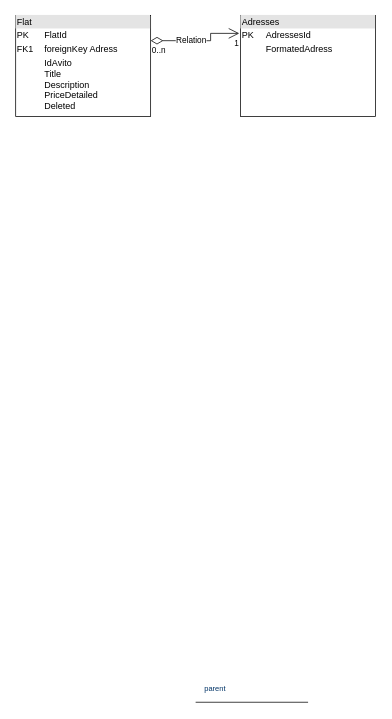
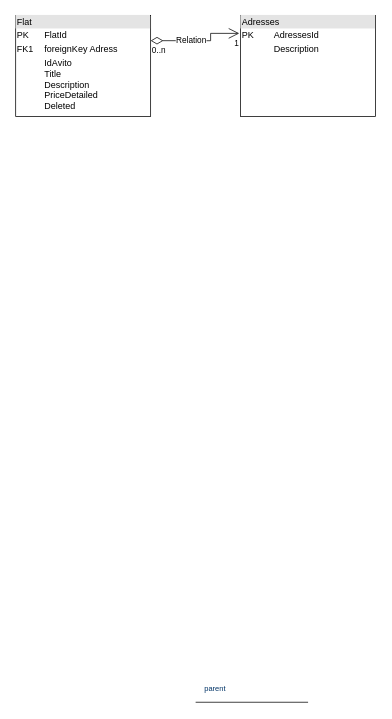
  <mxCell id="0" />
  <mxCell id="1" parent="0" />
  <mxCell id="2" value="" style="endArrow=none;edgeStyle=orthogonalEdgeStyle;" parent="1" edge="1"><mxGeometry x="190" y="950" as="geometry"><mxPoint x="260" y="936.16" as="sourcePoint" /><mxPoint x="410" y="936.16" as="targetPoint" /></mxGeometry></mxCell>
  <mxCell id="3" value="parent" style="resizable=0;align=left;verticalAlign=bottom;labelBackgroundColor=#ffffff;fontSize=10;strokeColor=#003366;shadow=1;fillColor=#D4E1F5;fontColor=#003366" parent="2" connectable="0" vertex="1"><mxGeometry x="-1" relative="1" as="geometry"><mxPoint x="10" y="-10" as="offset" /></mxGeometry></mxCell>
  <mxCell id="4" value="&lt;div style=&quot;box-sizing:border-box;width:100%;background:#e4e4e4;padding:2px;&quot;&gt;Flat&lt;/div&gt;&lt;table style=&quot;width:100%;font-size:1em;&quot; cellpadding=&quot;2&quot; cellspacing=&quot;0&quot;&gt;&lt;tbody&gt;&lt;tr&gt;&lt;td&gt;PK&lt;/td&gt;&lt;td&gt;FlatId&lt;/td&gt;&lt;/tr&gt;&lt;tr&gt;&lt;td&gt;FK1&lt;/td&gt;&lt;td&gt;foreignKey Adress&lt;br&gt;&lt;/td&gt;&lt;/tr&gt;&lt;tr&gt;&lt;td&gt;&lt;/td&gt;&lt;td&gt;IdAvito&lt;br&gt;Title&lt;br&gt;Description&lt;br&gt;PriceDetailed&lt;br&gt;Deleted&lt;br&gt;&lt;br&gt;&lt;/td&gt;&lt;/tr&gt;&lt;/tbody&gt;&lt;/table&gt;" style="verticalAlign=top;align=left;overflow=fill;html=1;" vertex="1" parent="1"><mxGeometry x="20" y="20" width="180" height="135" as="geometry" /></mxCell>
- <mxCell id="5" value="&lt;div style=&quot;box-sizing:border-box;width:100%;background:#e4e4e4;padding:2px;&quot;&gt;Adresses&lt;/div&gt;&lt;table style=&quot;width:100%;font-size:1em;&quot; cellpadding=&quot;2&quot; cellspacing=&quot;0&quot;&gt;&lt;tbody&gt;&lt;tr&gt;&lt;td&gt;PK&lt;/td&gt;&lt;td&gt;AdressesId&lt;/td&gt;&lt;/tr&gt;&lt;tr&gt;&lt;td&gt;&lt;br&gt;&lt;/td&gt;&lt;td&gt;FormatedAdress&lt;/td&gt;&lt;/tr&gt;&lt;/tbody&gt;&lt;/table&gt;" style="verticalAlign=top;align=left;overflow=fill;html=1;" vertex="1" parent="1"><mxGeometry x="320" y="20" width="180" height="135" as="geometry" /></mxCell>
+ <mxCell id="5" value="&lt;div style=&quot;box-sizing:border-box;width:100%;background:#e4e4e4;padding:2px;&quot;&gt;Adresses&lt;/div&gt;&lt;table style=&quot;width:100%;font-size:1em;&quot; cellpadding=&quot;2&quot; cellspacing=&quot;0&quot;&gt;&lt;tbody&gt;&lt;tr&gt;&lt;td&gt;PK&lt;/td&gt;&lt;td&gt;AdressesId&lt;/td&gt;&lt;/tr&gt;&lt;tr&gt;&lt;td&gt;&lt;br&gt;&lt;/td&gt;&lt;td&gt;Description&lt;/td&gt;&lt;/tr&gt;&lt;/tbody&gt;&lt;/table&gt;" style="verticalAlign=top;align=left;overflow=fill;html=1;" vertex="1" parent="1"><mxGeometry x="320" y="20" width="180" height="135" as="geometry" /></mxCell>
  <mxCell id="6" value="Relation" style="endArrow=open;html=1;endSize=12;startArrow=diamondThin;startSize=14;startFill=0;edgeStyle=orthogonalEdgeStyle;rounded=0;entryX=-0.01;entryY=0.178;entryDx=0;entryDy=0;entryPerimeter=0;exitX=1;exitY=0.25;exitDx=0;exitDy=0;" edge="1" parent="1" source="4" target="5"><mxGeometry x="-0.164" relative="1" as="geometry"><mxPoint x="220" y="235" as="sourcePoint" /><mxPoint x="380" y="235" as="targetPoint" /><Array as="points"><mxPoint x="280" y="54" /><mxPoint x="280" y="44" /></Array><mxPoint as="offset" /></mxGeometry></mxCell>
  <mxCell id="7" value="0..n" style="edgeLabel;resizable=0;html=1;align=left;verticalAlign=top;" connectable="0" vertex="1" parent="6"><mxGeometry x="-1" relative="1" as="geometry" /></mxCell>
  <mxCell id="8" value="1" style="edgeLabel;resizable=0;html=1;align=right;verticalAlign=top;" connectable="0" vertex="1" parent="6"><mxGeometry x="1" relative="1" as="geometry" /></mxCell>
